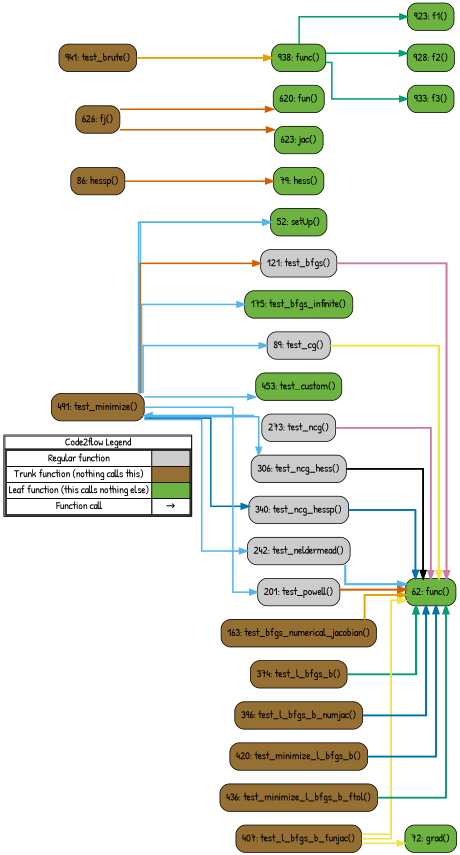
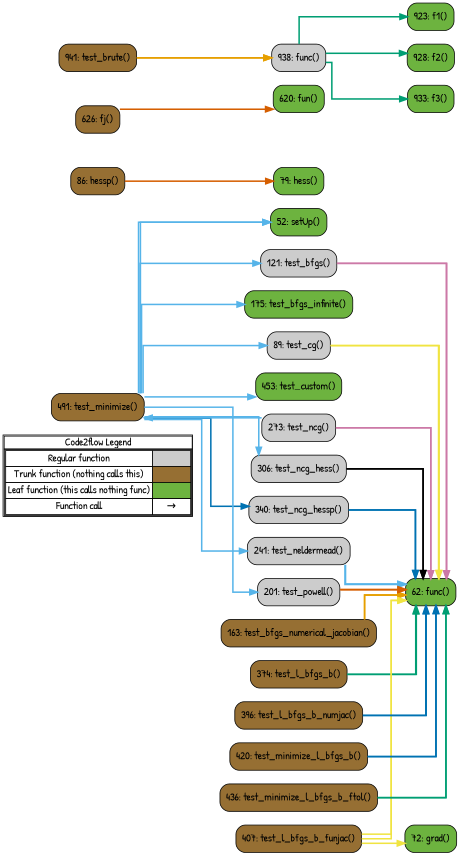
  digraph {
    concentrate=true
    fontname="Patrick Hand"
    rankdir=LR
    splines=ortho
    node [fontname="Patrick Hand" shape=rect fillcolor="#6db33f" style="rounded,filled"]
    edge [color="#56B4E9" fontname="Patrick Hand" penwidth=2]
-   n1 [label=<         <table cellspacing="0" cellpadding="0" border="1"><tr><td>Code2flow Legend</td></tr><tr><td>         <table cellspacing="0">         <tr><td>Regular function</td><td width="50px" bgcolor='#cccccc'></td></tr>         <tr><td>Trunk function (nothing calls this)</td><td bgcolor='#966F33'></td></tr>         <tr><td>Leaf function (this calls nothing else)</td><td bgcolor='#6db33f'></td></tr>         <tr><td>Function call</td><td><font color='black'>&#8594;</font></td></tr>         </table></td></tr></table>         > margin=0 shape=none fillcolor="" style=""]
+   n1 [label=<         <table cellspacing="0" cellpadding="0" border="1"><tr><td>Code2flow Legend</td></tr><tr><td>         <table cellspacing="0">         <tr><td>Regular function</td><td width="50px" bgcolor='#cccccc'></td></tr>         <tr><td>Trunk function (nothing calls this)</td><td bgcolor='#966F33'></td></tr>         <tr><td>Leaf function (this calls nothing func)</td><td bgcolor='#6db33f'></td></tr>         <tr><td>Function call</td><td><font color='black'>&#8594;</font></td></tr>         </table></td></tr></table>         > margin=0 shape=none fillcolor="" style=""]
    n2 [label="62: func()"]
    n3 [label="72: grad()"]
    n4 [label="79: hess()"]
    n5 [fillcolor="#966F33" label="86: hessp()"]
    n6 [label="52: setUp()"]
    n7 [fillcolor="#cccccc" label="121: test_bfgs()"]
    n8 [label="175: test_bfgs_infinite()"]
    n9 [fillcolor="#966F33" label="163: test_bfgs_numerical_jacobian()"]
    n10 [fillcolor="#cccccc" label="89: test_cg()"]
    n11 [label="453: test_custom()"]
    n12 [fillcolor="#966F33" label="374: test_l_bfgs_b()"]
    n13 [fillcolor="#966F33" label="407: test_l_bfgs_b_funjac()"]
    n14 [fillcolor="#966F33" label="396: test_l_bfgs_b_numjac()"]
    n15 [fillcolor="#966F33" label="491: test_minimize()"]
    n16 [fillcolor="#966F33" label="420: test_minimize_l_bfgs_b()"]
    n17 [fillcolor="#966F33" label="436: test_minimize_l_bfgs_b_ftol()"]
    n18 [fillcolor="#cccccc" label="273: test_ncg()"]
    n19 [fillcolor="#cccccc" label="306: test_ncg_hess()"]
    n20 [fillcolor="#cccccc" label="340: test_ncg_hessp()"]
-   n21 [fillcolor="#cccccc" label="242: test_neldermead()"]
+   n21 [fillcolor="#cccccc" label="241: test_neldermead()"]
    n22 [fillcolor="#cccccc" label="201: test_powell()"]
    n23 [fillcolor="#966F33" label="626: fj()"]
    n24 [label="620: fun()"]
-   n25 [label="623: jac()"]
    n26 [label="923: f1()"]
    n27 [label="928: f2()"]
    n28 [label="933: f3()"]
-   n29 [label="938: func()"]
+   n29 [fillcolor="#cccccc" label="938: func()"]
    n30 [fillcolor="#966F33" label="941: test_brute()"]
    subgraph sub_1 {
      label=legend
      rank=min
      n1
    }
    subgraph sub_2 {
      label="File: test_optimize"
      style=dotted
      subgraph sub_3 {
        label="Class: TestOptimize"
        style=dotted
        n2
        n3
        n4
        n5
        n6
        n7
        n8
        n9
        n10
        n11
        n12
        n13
        n14
        n15
        n16
        n17
        n18
        n19
        n20
        n21
        n22
      }
      subgraph sub_4 {
        label="Class: TestLBFGSBBounds"
        style=dotted
        n23
        n24
-       n25
      }
      subgraph sub_5 {
        label="Class: TestBrute"
        style=dotted
        n26
        n27
        n28
        n29
        n30
      }
    }
    n5 -> n4 [color="#D55E00"]
    n7 -> n2 [color="#CC79A7"]
    n7 -> n2 [color="#CC79A7"]
    n9 -> n2 [color="#E69F00"]
    n9 -> n2 [color="#E69F00"]
    n10 -> n2 [color="#F0E442"]
    n10 -> n2 [color="#F0E442"]
    n12 -> n2 [color="#009E73"]
    n12 -> n2 [color="#009E73"]
    n13 -> n2 [color="#F0E442"]
    n13 -> n2 [color="#F0E442"]
    n13 -> n2 [color="#F0E442"]
    n13 -> n3 [color="#F0E442"]
    n14 -> n2 [color="#0072B2"]
    n14 -> n2 [color="#0072B2"]
    n15 -> n6
    n15 -> n6
    n15 -> n6
    n15 -> n6
    n15 -> n6
    n15 -> n6
    n15 -> n6
    n15 -> n6
    n15 -> n6
-   n15 -> n7 [color="#D55E00"]
+   n15 -> n7
    n15 -> n8
    n15 -> n10
    n15 -> n11
-   n15 -> n18
+   n18 -> n15
    n15 -> n19
    n15 -> n20 [color="#0072B2"]
    n15 -> n21
    n15 -> n22
    n16 -> n2 [color="#0072B2"]
    n16 -> n2 [color="#0072B2"]
    n16 -> n2 [color="#0072B2"]
    n16 -> n2 [color="#0072B2"]
    n17 -> n2 [color="#009E73"]
    n17 -> n2 [color="#009E73"]
    n18 -> n2 [color="#CC79A7"]
    n18 -> n2 [color="#CC79A7"]
    n19 -> n2 [color="#000000"]
    n19 -> n2 [color="#000000"]
    n20 -> n2 [color="#0072B2"]
    n20 -> n2 [color="#0072B2"]
    n21 -> n2
    n21 -> n2
    n22 -> n2 [color="#D55E00"]
    n22 -> n2 [color="#D55E00"]
    n23 -> n24 [color="#D55E00"]
-   n23 -> n25 [color="#D55E00"]
    n29 -> n26 [color="#009E73"]
    n29 -> n27 [color="#009E73"]
    n29 -> n28 [color="#009E73"]
    n30 -> n29 [color="#E69F00"]
    n30 -> n29 [color="#E69F00"]
  }
